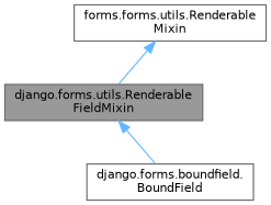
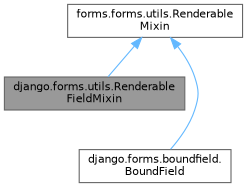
  digraph {
    node [color=gray40 fillcolor=white fontname=Helvetica fontsize=10 shape=box style=filled]
    edge [color=steelblue1 dir=back fontname=Helvetica fontsize=10 labelfontname=Helvetica labelfontsize=10 style=solid]
    n1 [fillcolor=grey60 fontcolor=black height=0.2 label="django.forms.utils.Renderable\lFieldMixin" width=0.4]
    n2 [height=0.2 label="django.forms.boundfield.\lBoundField" width=0.4]
    n3 [height=0.2 label="forms.forms.utils.Renderable\lMixin" width=0.4]
-   n1 -> n2
+   n3 -> n2
    n3 -> n1
  }
